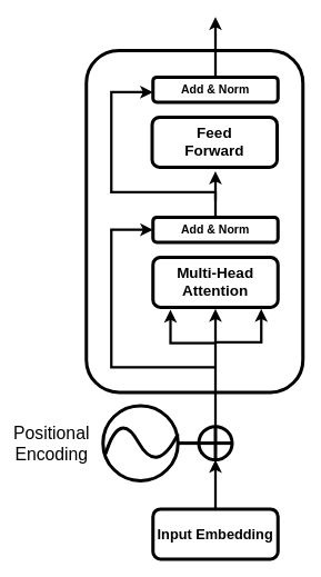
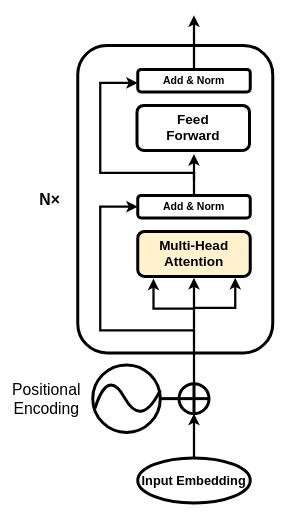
  <mxCell id="0" />
  <mxCell id="1" parent="0" />
  <mxCell id="2" style="edgeStyle=orthogonalEdgeStyle;rounded=0;orthogonalLoop=1;jettySize=auto;html=1;fontSize=17;endArrow=none;endFill=0;endSize=6;strokeWidth=4;" edge="1" parent="1" source="3"><mxGeometry relative="1" as="geometry"><mxPoint x="237" y="531" as="targetPoint" /><Array as="points"><mxPoint x="233" y="531" /><mxPoint x="233" y="531" /></Array></mxGeometry></mxCell>
  <mxCell id="3" value="" style="ellipse;whiteSpace=wrap;html=1;aspect=fixed;fontSize=40;strokeWidth=4;" vertex="1" parent="1"><mxGeometry x="123" y="486" width="90" height="90" as="geometry" /></mxCell>
  <mxCell id="4" value="" style="rounded=1;whiteSpace=wrap;html=1;fontSize=18;strokeWidth=4;" vertex="1" parent="1"><mxGeometry x="103" y="60" width="260" height="410" as="geometry" /></mxCell>
  <mxCell id="5" style="edgeStyle=orthogonalEdgeStyle;rounded=0;orthogonalLoop=1;jettySize=auto;html=1;exitX=0.5;exitY=0;exitDx=0;exitDy=0;fontSize=17;endArrow=classic;endFill=1;endSize=6;strokeWidth=3;" edge="1" parent="1" source="6"><mxGeometry relative="1" as="geometry"><mxPoint x="258" y="20" as="targetPoint" /></mxGeometry></mxCell>
  <mxCell id="6" value="Add &amp;amp; Norm" style="rounded=1;whiteSpace=wrap;html=1;fontSize=14;fontStyle=1;strokeWidth=4;" vertex="1" parent="1"><mxGeometry x="183" y="92" width="150" height="30" as="geometry" /></mxCell>
  <mxCell id="7" style="edgeStyle=orthogonalEdgeStyle;rounded=0;orthogonalLoop=1;jettySize=auto;html=1;exitX=0.5;exitY=0;exitDx=0;exitDy=0;fontSize=18;strokeWidth=3;endSize=6;" edge="1" parent="1" source="9"><mxGeometry relative="1" as="geometry"><mxPoint x="258" y="205" as="targetPoint" /></mxGeometry></mxCell>
  <mxCell id="8" style="edgeStyle=orthogonalEdgeStyle;rounded=0;orthogonalLoop=1;jettySize=auto;html=1;fontSize=18;endSize=6;strokeWidth=3;" edge="1" parent="1"><mxGeometry relative="1" as="geometry"><mxPoint x="258" y="240" as="sourcePoint" /><mxPoint x="183" y="110" as="targetPoint" /><Array as="points"><mxPoint x="258" y="230" /><mxPoint x="133" y="230" /><mxPoint x="133" y="110" /></Array></mxGeometry></mxCell>
  <mxCell id="9" value="Add &amp;amp; Norm" style="rounded=1;whiteSpace=wrap;html=1;fontSize=14;fontStyle=1;strokeWidth=4;" vertex="1" parent="1"><mxGeometry x="183" y="260" width="150" height="30" as="geometry" /></mxCell>
  <mxCell id="10" value="&lt;div&gt;Feed &lt;br&gt;&lt;/div&gt;&lt;div&gt;Forward&lt;/div&gt;" style="rounded=1;whiteSpace=wrap;html=1;fontSize=18;strokeWidth=4;fontStyle=1" vertex="1" parent="1"><mxGeometry x="182" y="140" width="150" height="60" as="geometry" /></mxCell>
- <mxCell id="11" value="Multi-Head Attention" style="rounded=1;whiteSpace=wrap;html=1;fontSize=18;strokeWidth=4;fontStyle=1" vertex="1" parent="1"><mxGeometry x="183" y="308" width="150" height="60" as="geometry" /></mxCell>
+ <mxCell id="11" value="Multi-Head Attention" style="rounded=1;whiteSpace=wrap;html=1;fontSize=18;strokeWidth=4;fontStyle=1;fillColor=#fff2cc;" vertex="1" parent="1"><mxGeometry x="183" y="308" width="150" height="60" as="geometry" /></mxCell>
  <mxCell id="12" style="edgeStyle=orthogonalEdgeStyle;rounded=0;orthogonalLoop=1;jettySize=auto;html=1;fontSize=40;endSize=6;strokeWidth=3;" edge="1" parent="1"><mxGeometry relative="1" as="geometry"><mxPoint x="258" y="510" as="sourcePoint" /><mxPoint x="258" y="370" as="targetPoint" /><Array as="points"><mxPoint x="258" y="420" /><mxPoint x="258" y="420" /></Array></mxGeometry></mxCell>
  <mxCell id="13" value="" style="endArrow=classic;html=1;rounded=0;fontSize=40;endSize=6;strokeWidth=3;" edge="1" parent="1"><mxGeometry width="50" height="50" relative="1" as="geometry"><mxPoint x="258" y="440" as="sourcePoint" /><mxPoint x="183" y="275" as="targetPoint" /><Array as="points"><mxPoint x="133" y="440" /><mxPoint x="133" y="275" /></Array></mxGeometry></mxCell>
  <mxCell id="14" value="" style="endArrow=classic;html=1;rounded=0;fontSize=40;endSize=6;strokeWidth=3;" edge="1" parent="1"><mxGeometry width="50" height="50" relative="1" as="geometry"><mxPoint x="258" y="410" as="sourcePoint" /><mxPoint x="313" y="370" as="targetPoint" /><Array as="points"><mxPoint x="313" y="410" /></Array></mxGeometry></mxCell>
  <mxCell id="15" value="" style="endArrow=classic;html=1;rounded=0;fontSize=40;endSize=6;strokeWidth=3;" edge="1" parent="1"><mxGeometry width="50" height="50" relative="1" as="geometry"><mxPoint x="259" y="411" as="sourcePoint" /><mxPoint x="204" y="371" as="targetPoint" /><Array as="points"><mxPoint x="204" y="411" /></Array></mxGeometry></mxCell>
  <mxCell id="16" value="" style="shape=orEllipse;perimeter=ellipsePerimeter;whiteSpace=wrap;html=1;backgroundOutline=1;fontSize=40;strokeWidth=4;" vertex="1" parent="1"><mxGeometry x="238" y="511" width="40" height="40" as="geometry" /></mxCell>
  <mxCell id="17" value="" style="curved=1;endArrow=none;html=1;rounded=0;fontSize=40;endSize=6;strokeWidth=4;endFill=0;entryX=0.033;entryY=0.644;entryDx=0;entryDy=0;entryPerimeter=0;" edge="1" parent="1" target="3"><mxGeometry width="50" height="50" relative="1" as="geometry"><mxPoint x="213" y="520" as="sourcePoint" /><mxPoint x="128" y="554" as="targetPoint" /><Array as="points"><mxPoint x="188" y="570" /><mxPoint x="143" y="490" /></Array></mxGeometry></mxCell>
  <mxCell id="18" style="edgeStyle=orthogonalEdgeStyle;rounded=0;orthogonalLoop=1;jettySize=auto;html=1;exitX=0.5;exitY=0;exitDx=0;exitDy=0;entryX=0.5;entryY=1;entryDx=0;entryDy=0;fontSize=17;endArrow=classic;endFill=1;endSize=6;strokeWidth=3;" edge="1" parent="1" source="19" target="16"><mxGeometry relative="1" as="geometry" /></mxCell>
- <mxCell id="19" value="&lt;font style=&quot;font-size: 17px;&quot;&gt;Input Embedding&lt;/font&gt;" style="rounded=1;whiteSpace=wrap;html=1;fontSize=19;strokeWidth=4;fontStyle=1" vertex="1" parent="1"><mxGeometry x="183" y="610" width="150" height="60" as="geometry" /></mxCell>
+ <mxCell id="19" value="&lt;font style=&quot;font-size: 17px;&quot;&gt;Input Embedding&lt;/font&gt;" style="ellipse;whiteSpace=wrap;html=1;fontSize=19;strokeWidth=4;fontStyle=1;" vertex="1" parent="1"><mxGeometry x="183" y="610" width="150" height="60" as="geometry" /></mxCell>
+ <mxCell id="20" value="N×" style="text;html=1;strokeColor=none;fillColor=none;align=center;verticalAlign=middle;whiteSpace=wrap;rounded=0;fontSize=21;fontStyle=1" vertex="1" parent="1"><mxGeometry x="36" y="250" width="60" height="30" as="geometry" /></mxCell>
  <mxCell id="21" value="&lt;div&gt;Positional&lt;/div&gt;&lt;div&gt;Encoding&lt;br&gt;&lt;/div&gt;" style="text;html=1;strokeColor=none;fillColor=none;align=center;verticalAlign=middle;whiteSpace=wrap;rounded=0;fontSize=21;" vertex="1" parent="1"><mxGeometry x="20" y="516" width="83" height="30" as="geometry" /></mxCell>
